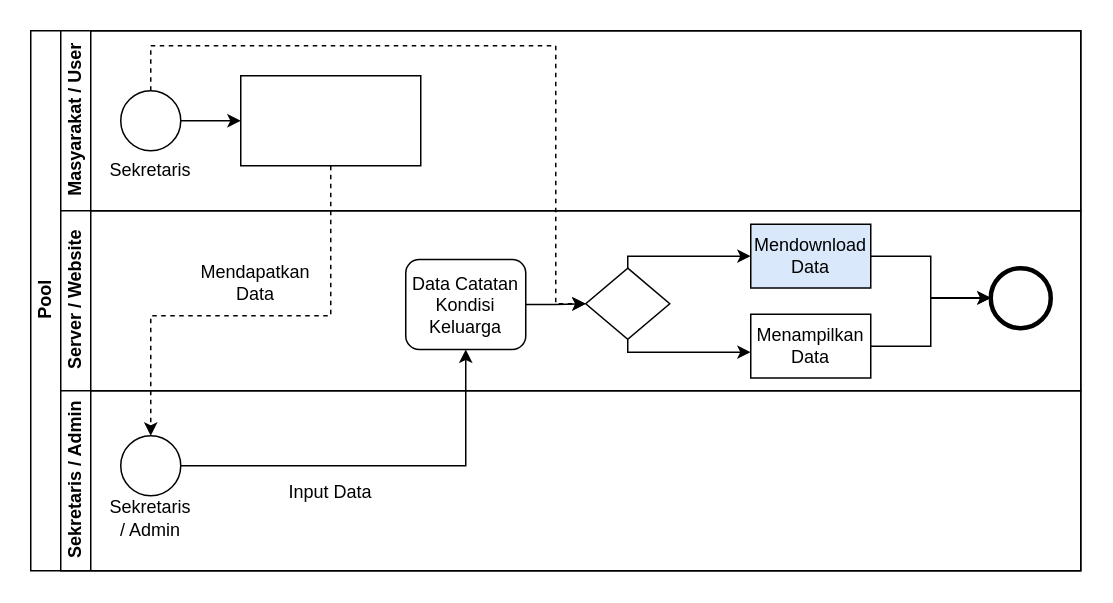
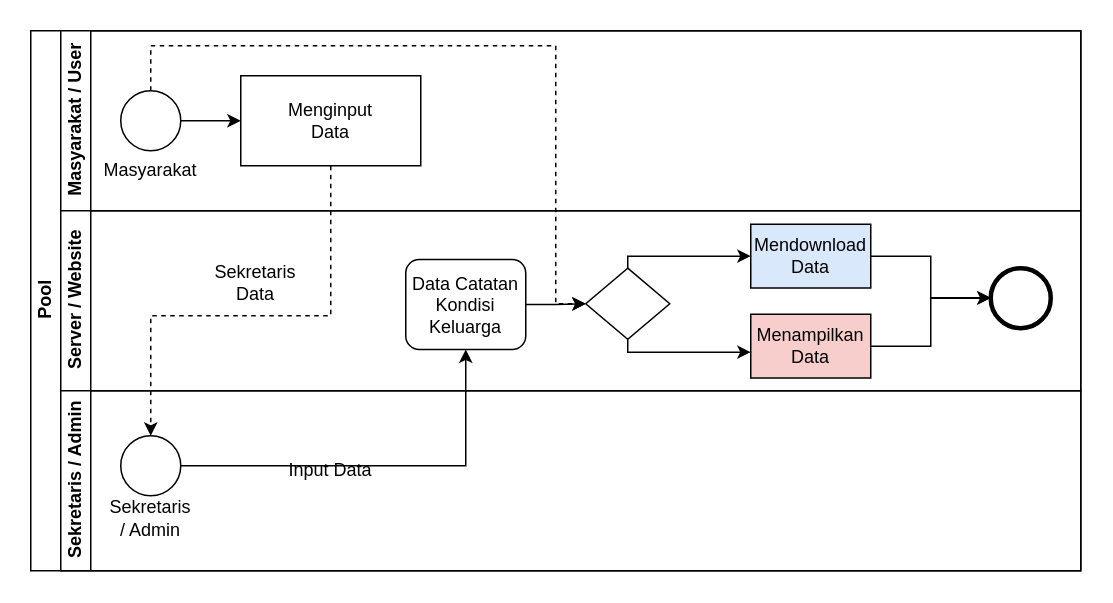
  <mxCell id="0" />
  <mxCell id="1" parent="0" />
  <mxCell id="2" value="Pool" style="swimlane;html=1;childLayout=stackLayout;resizeParent=1;resizeParentMax=0;horizontal=0;startSize=20;horizontalStack=0;" parent="1" vertex="1"><mxGeometry x="20" y="20" width="700" height="360" as="geometry" /></mxCell>
  <mxCell id="3" value="Masyarakat / User" style="swimlane;html=1;startSize=20;horizontal=0;" parent="2" vertex="1"><mxGeometry x="20" width="680" height="120" as="geometry" /></mxCell>
  <mxCell id="4" value="" style="edgeStyle=orthogonalEdgeStyle;rounded=0;orthogonalLoop=1;jettySize=auto;html=1;endArrow=classic;endFill=1;" parent="3" edge="1"><mxGeometry relative="1" as="geometry"><mxPoint x="590" y="47.5" as="sourcePoint" /></mxGeometry></mxCell>
  <mxCell id="5" style="edgeStyle=orthogonalEdgeStyle;rounded=0;orthogonalLoop=1;jettySize=auto;html=1;entryX=0;entryY=0.5;entryDx=0;entryDy=0;" edge="1" parent="3" source="6" target="7"><mxGeometry relative="1" as="geometry" /></mxCell>
  <mxCell id="6" value="" style="ellipse;whiteSpace=wrap;html=1;" vertex="1" parent="3"><mxGeometry x="40" y="40" width="40" height="40" as="geometry" /></mxCell>
  <mxCell id="7" value="" style="rounded=0;whiteSpace=wrap;html=1;" vertex="1" parent="3"><mxGeometry x="120" y="30" width="120" height="60" as="geometry" /></mxCell>
- <mxCell id="9" value="Sekretaris" style="text;html=1;strokeColor=none;fillColor=none;align=center;verticalAlign=middle;whiteSpace=wrap;rounded=0;" vertex="1" parent="3"><mxGeometry x="30" y="77.5" width="60" height="30" as="geometry" /></mxCell>
+ <mxCell id="8" value="Menginput Data" style="text;html=1;strokeColor=none;fillColor=none;align=center;verticalAlign=middle;whiteSpace=wrap;rounded=0;" vertex="1" parent="3"><mxGeometry x="150" y="45" width="60" height="30" as="geometry" /></mxCell>
+ <mxCell id="9" value="Masyarakat" style="text;html=1;strokeColor=none;fillColor=none;align=center;verticalAlign=middle;whiteSpace=wrap;rounded=0;" vertex="1" parent="3"><mxGeometry x="30" y="77.5" width="60" height="30" as="geometry" /></mxCell>
  <mxCell id="10" value="Server / Website" style="swimlane;html=1;startSize=20;horizontal=0;" parent="2" vertex="1"><mxGeometry x="20" y="120" width="680" height="120" as="geometry" /></mxCell>
  <mxCell id="11" style="edgeStyle=orthogonalEdgeStyle;rounded=0;orthogonalLoop=1;jettySize=auto;html=1;entryX=0;entryY=0.5;entryDx=0;entryDy=0;" edge="1" parent="10" source="12" target="16"><mxGeometry relative="1" as="geometry"><Array as="points"><mxPoint x="580" y="90" /><mxPoint x="580" y="58" /></Array></mxGeometry></mxCell>
- <mxCell id="12" value="Menampilkan Data" style="rounded=0;whiteSpace=wrap;html=1;fontFamily=Helvetica;fontSize=12;fontColor=#000000;align=center;" parent="10" vertex="1"><mxGeometry x="460" y="69" width="80" height="42.5" as="geometry" /></mxCell>
+ <mxCell id="12" value="Menampilkan Data" style="rounded=0;whiteSpace=wrap;html=1;fontFamily=Helvetica;fontSize=12;fontColor=#000000;align=center;fillColor=#f8cecc;" parent="10" vertex="1"><mxGeometry x="460" y="69" width="80" height="42.5" as="geometry" /></mxCell>
  <mxCell id="13" style="edgeStyle=orthogonalEdgeStyle;rounded=0;orthogonalLoop=1;jettySize=auto;html=1;entryX=0;entryY=0.5;entryDx=0;entryDy=0;" edge="1" parent="10" source="14" target="18"><mxGeometry relative="1" as="geometry" /></mxCell>
  <mxCell id="14" value="Data Catatan Kondisi Keluarga" style="whiteSpace=wrap;html=1;fontFamily=Helvetica;fontSize=12;fontColor=#000000;align=center;rounded=1;" parent="10" vertex="1"><mxGeometry x="230" y="32.5" width="80" height="60" as="geometry" /></mxCell>
- <mxCell id="15" value="Mendapatkan Data" style="text;html=1;strokeColor=none;fillColor=none;align=center;verticalAlign=middle;whiteSpace=wrap;rounded=0;" vertex="1" parent="10"><mxGeometry x="100" y="32.5" width="60" height="30" as="geometry" /></mxCell>
+ <mxCell id="15" value="Sekretaris Data" style="text;html=1;strokeColor=none;fillColor=none;align=center;verticalAlign=middle;whiteSpace=wrap;rounded=0;" vertex="1" parent="10"><mxGeometry x="100" y="32.5" width="60" height="30" as="geometry" /></mxCell>
  <mxCell id="16" value="" style="ellipse;whiteSpace=wrap;html=1;strokeWidth=3;" vertex="1" parent="10"><mxGeometry x="620" y="38.25" width="40" height="40" as="geometry" /></mxCell>
  <mxCell id="17" style="edgeStyle=orthogonalEdgeStyle;rounded=0;orthogonalLoop=1;jettySize=auto;html=1;exitX=0.5;exitY=0;exitDx=0;exitDy=0;entryX=0;entryY=0.5;entryDx=0;entryDy=0;" edge="1" parent="10" source="18" target="20"><mxGeometry relative="1" as="geometry"><mxPoint x="378" y="36.25" as="sourcePoint" /><mxPoint x="460" y="30" as="targetPoint" /><Array as="points"><mxPoint x="378" y="30" /></Array></mxGeometry></mxCell>
  <mxCell id="18" value="" style="rhombus;whiteSpace=wrap;html=1;strokeWidth=1;" vertex="1" parent="10"><mxGeometry x="350" y="38.25" width="56" height="47.5" as="geometry" /></mxCell>
  <mxCell id="19" style="edgeStyle=orthogonalEdgeStyle;rounded=0;orthogonalLoop=1;jettySize=auto;html=1;" edge="1" parent="10" source="20" target="16"><mxGeometry relative="1" as="geometry"><Array as="points"><mxPoint x="580" y="30" /><mxPoint x="580" y="58" /></Array></mxGeometry></mxCell>
  <mxCell id="20" value="Mendownload Data" style="rounded=0;whiteSpace=wrap;html=1;fontFamily=Helvetica;fontSize=12;fontColor=#000000;align=center;fillColor=#dae8fc;" vertex="1" parent="10"><mxGeometry x="460" y="9" width="80" height="42.5" as="geometry" /></mxCell>
  <mxCell id="21" style="edgeStyle=orthogonalEdgeStyle;rounded=0;orthogonalLoop=1;jettySize=auto;html=1;endArrow=classic;endFill=1;" parent="2" edge="1"><mxGeometry relative="1" as="geometry"><mxPoint x="570" y="77.5" as="targetPoint" /></mxGeometry></mxCell>
  <mxCell id="22" value="Sekretaris / Admin" style="swimlane;html=1;startSize=20;horizontal=0;" parent="2" vertex="1"><mxGeometry x="20" y="240" width="680" height="120" as="geometry" /></mxCell>
  <mxCell id="23" value="" style="ellipse;whiteSpace=wrap;html=1;" vertex="1" parent="22"><mxGeometry x="40" y="30" width="40" height="40" as="geometry" /></mxCell>
- <mxCell id="24" value="Input Data" style="text;html=1;strokeColor=none;fillColor=none;align=center;verticalAlign=middle;whiteSpace=wrap;rounded=0;" vertex="1" parent="22"><mxGeometry x="150" y="52.5" width="60" height="30" as="geometry" /></mxCell>
+ <mxCell id="24" value="Input Data" style="text;html=1;strokeColor=none;fillColor=none;align=center;verticalAlign=middle;whiteSpace=wrap;rounded=0;" vertex="1" parent="22"><mxGeometry x="150" y="37.5" width="60" height="30" as="geometry" /></mxCell>
  <mxCell id="25" value="Sekretaris / Admin" style="text;html=1;strokeColor=none;fillColor=none;align=center;verticalAlign=middle;whiteSpace=wrap;rounded=0;" vertex="1" parent="22"><mxGeometry x="30" y="70" width="60" height="30" as="geometry" /></mxCell>
  <mxCell id="26" value="" style="edgeStyle=orthogonalEdgeStyle;rounded=0;orthogonalLoop=1;jettySize=auto;html=1;entryX=0.5;entryY=1;entryDx=0;entryDy=0;" edge="1" parent="2" source="23" target="14"><mxGeometry relative="1" as="geometry"><mxPoint x="130" y="290" as="targetPoint" /></mxGeometry></mxCell>
  <mxCell id="27" style="edgeStyle=orthogonalEdgeStyle;rounded=0;orthogonalLoop=1;jettySize=auto;html=1;entryX=0.5;entryY=0;entryDx=0;entryDy=0;dashed=1;" edge="1" parent="2" target="23"><mxGeometry relative="1" as="geometry"><mxPoint x="200" y="90" as="sourcePoint" /><Array as="points"><mxPoint x="200" y="92" /><mxPoint x="200" y="190" /><mxPoint x="80" y="190" /></Array></mxGeometry></mxCell>
  <mxCell id="28" style="edgeStyle=orthogonalEdgeStyle;rounded=0;orthogonalLoop=1;jettySize=auto;html=1;entryX=0;entryY=0.5;entryDx=0;entryDy=0;dashed=1;" edge="1" parent="2" source="6" target="18"><mxGeometry relative="1" as="geometry"><Array as="points"><mxPoint x="80" y="10" /><mxPoint x="350" y="10" /><mxPoint x="350" y="182" /></Array></mxGeometry></mxCell>
  <mxCell id="29" style="edgeStyle=orthogonalEdgeStyle;rounded=0;orthogonalLoop=1;jettySize=auto;html=1;entryX=0;entryY=0.5;entryDx=0;entryDy=0;exitX=0.5;exitY=1;exitDx=0;exitDy=0;" edge="1" parent="1" source="18"><mxGeometry relative="1" as="geometry"><mxPoint x="418" y="226.75" as="sourcePoint" /><mxPoint x="500" y="234.25" as="targetPoint" /><Array as="points"><mxPoint x="418" y="234" /></Array></mxGeometry></mxCell>
